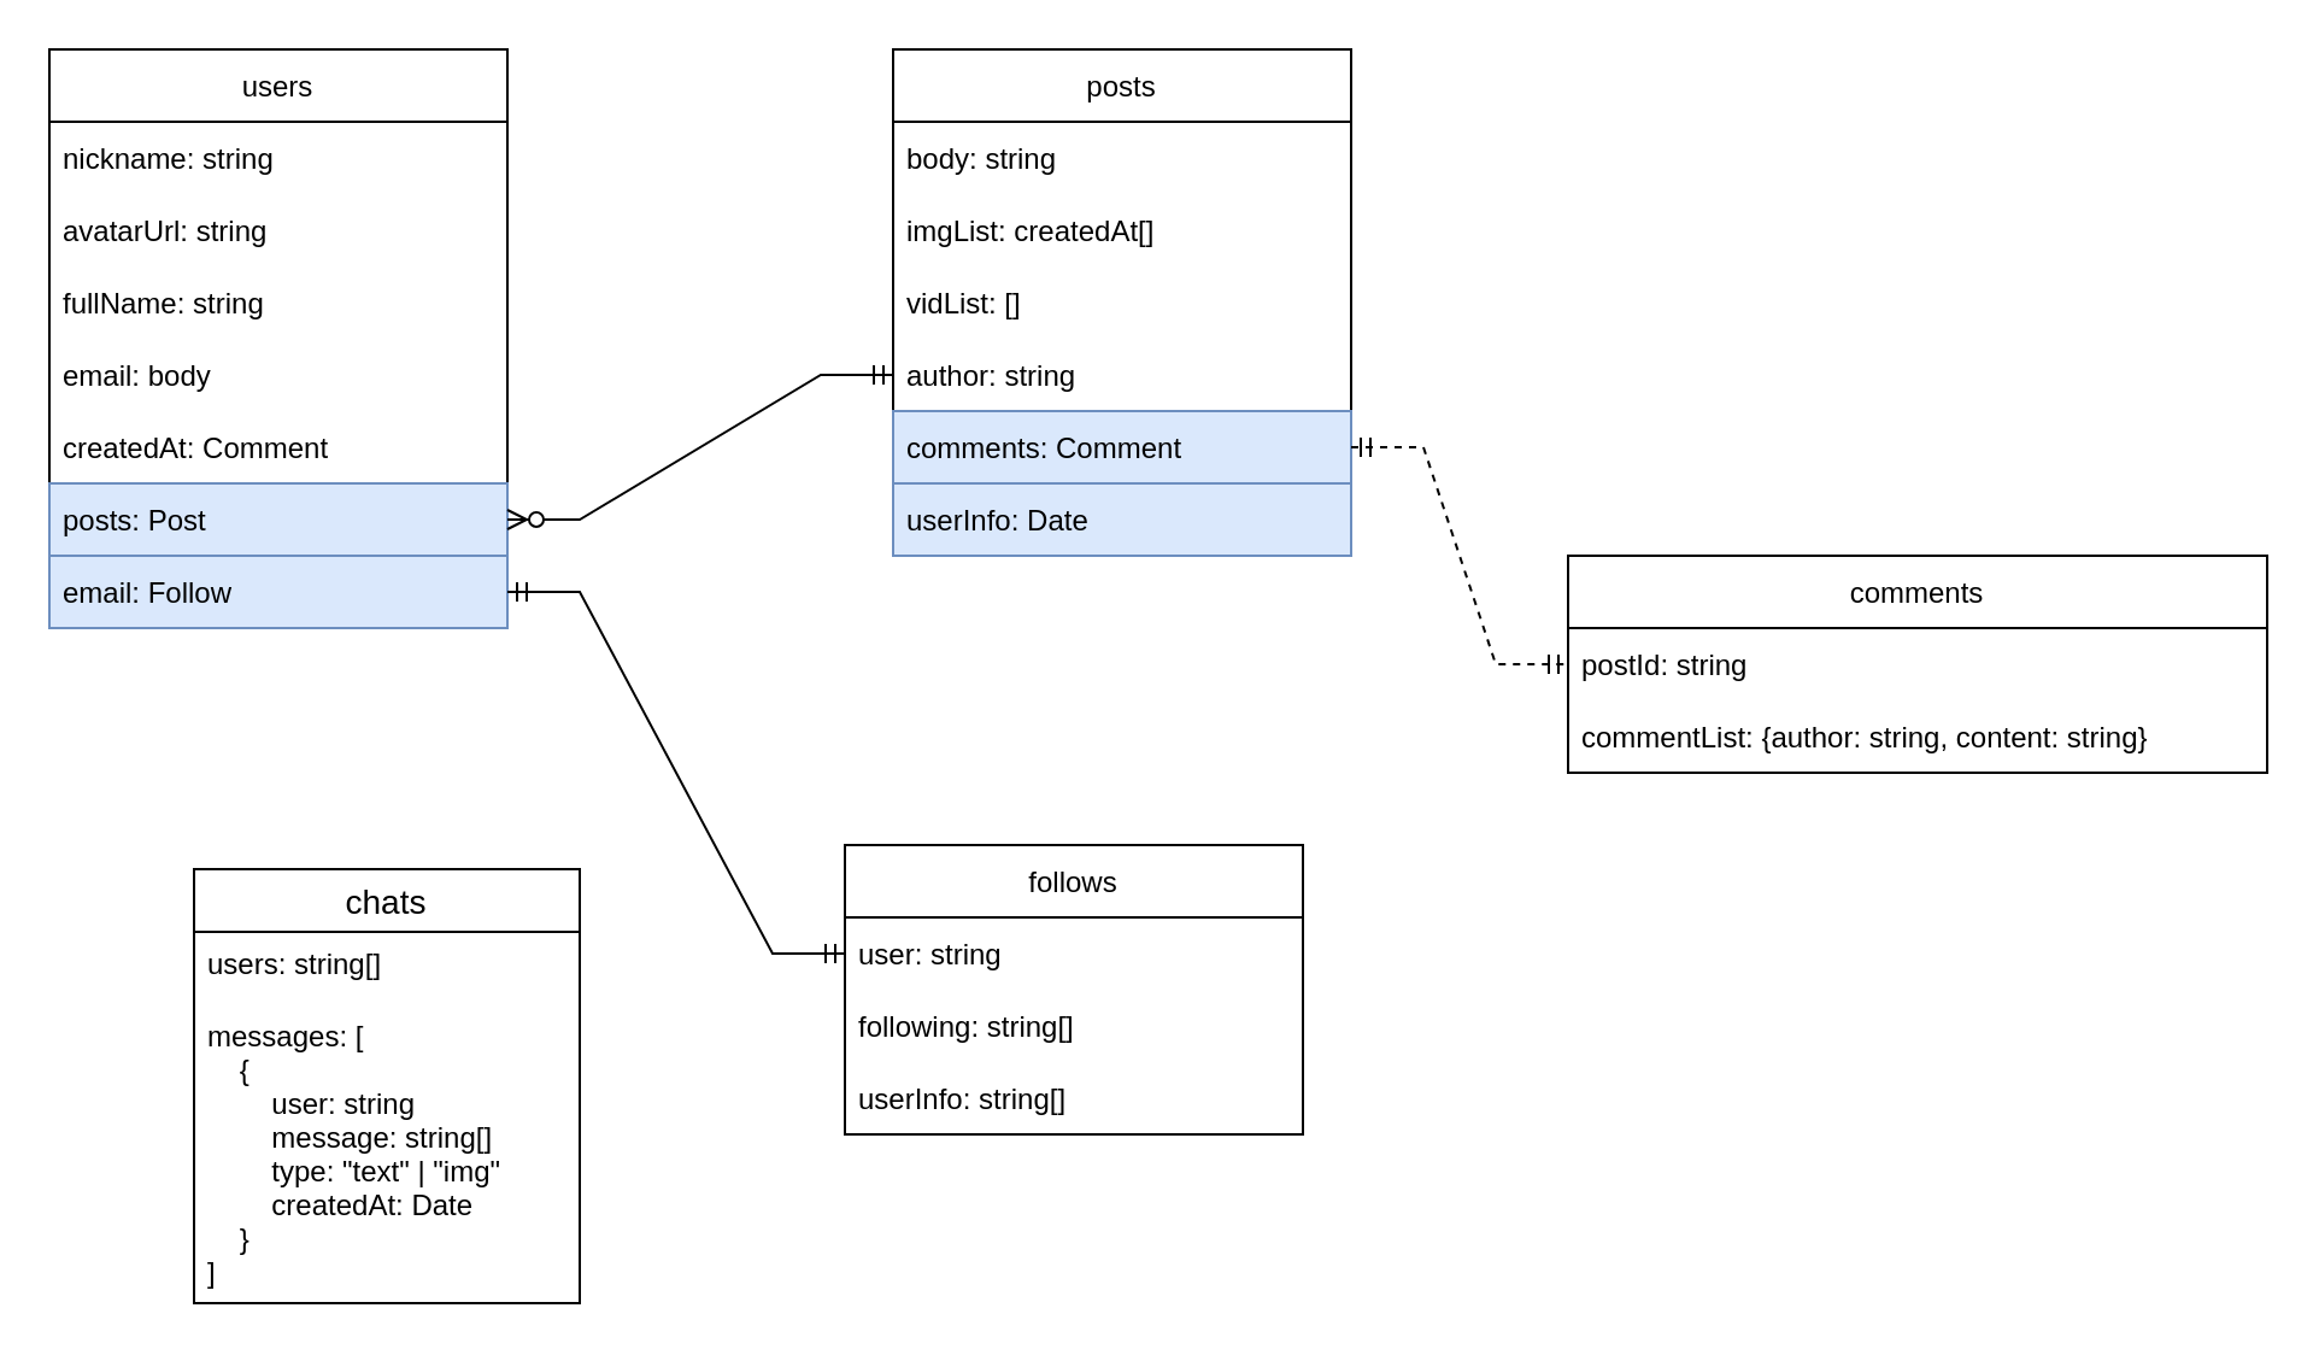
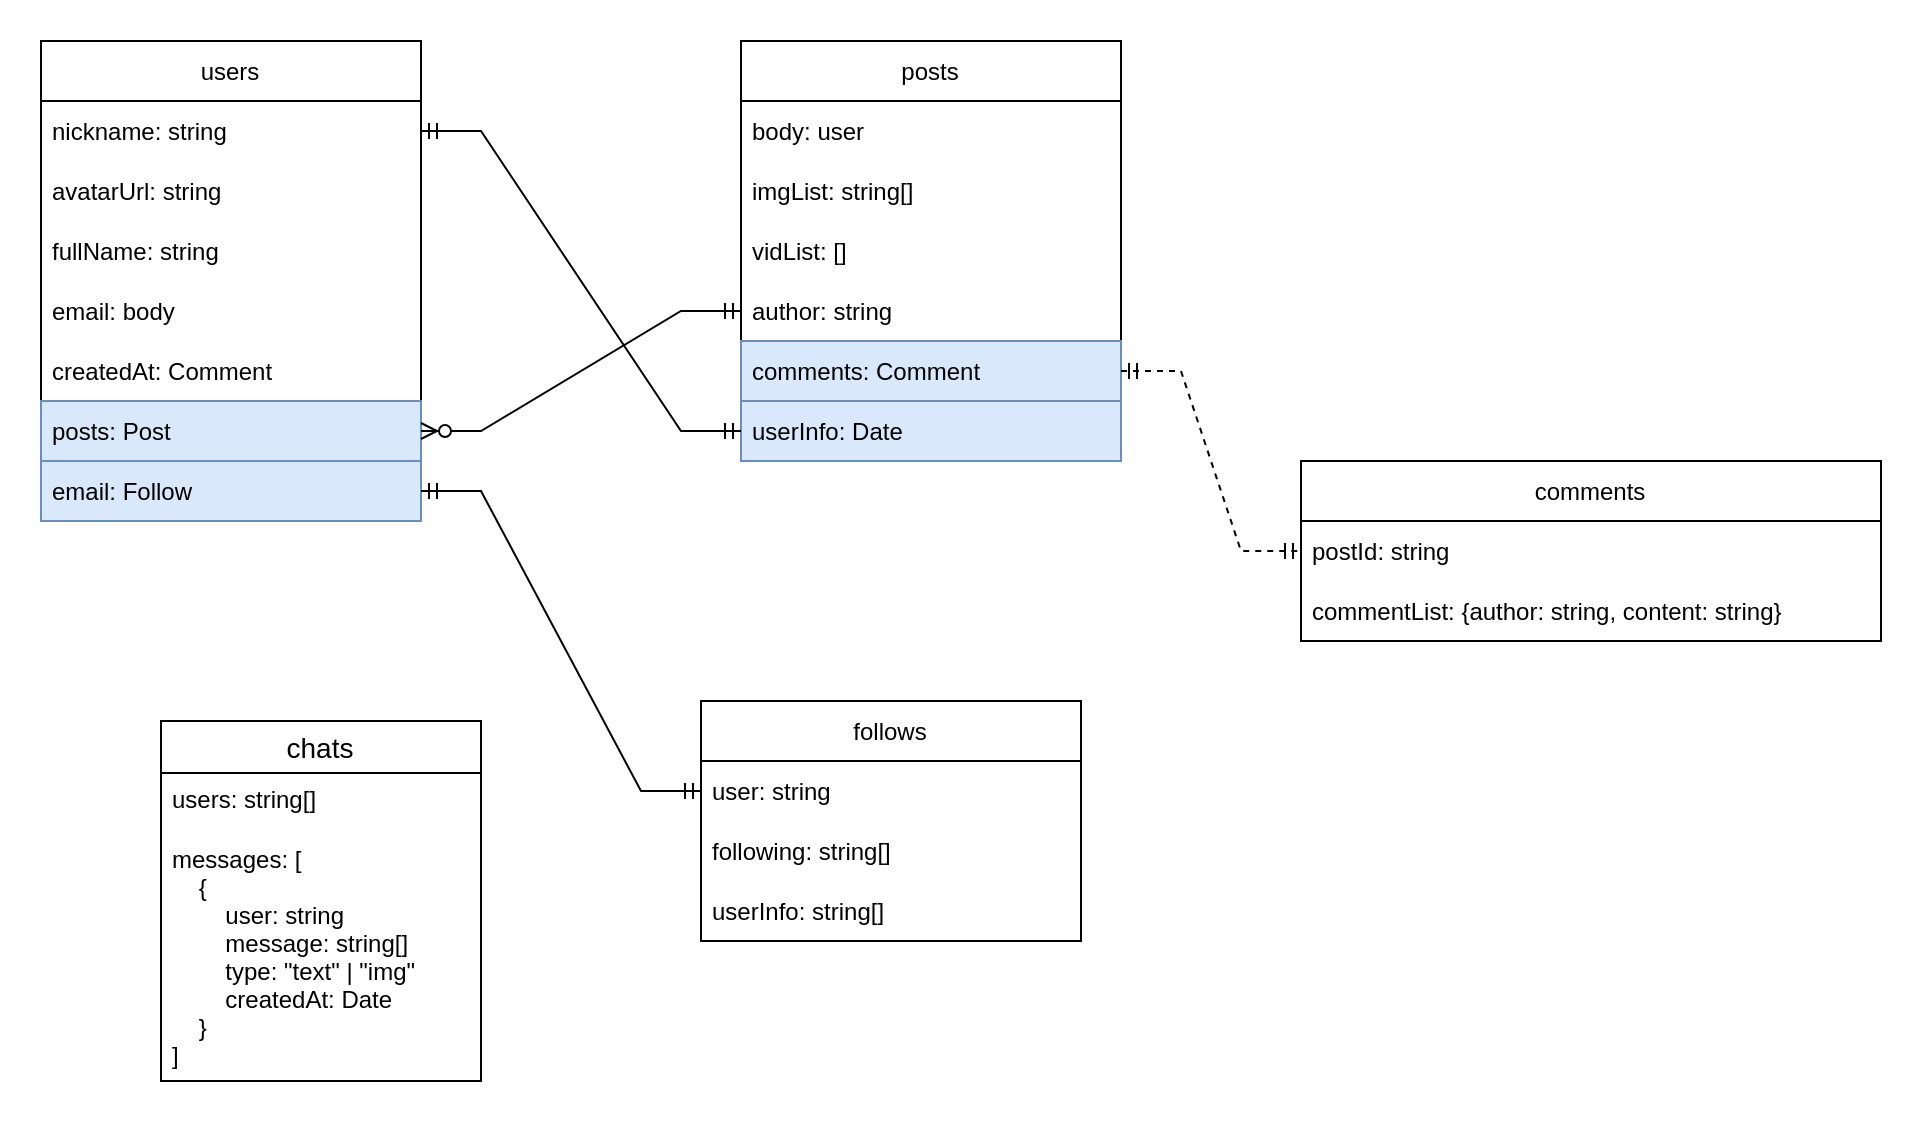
  <mxCell id="0" />
  <mxCell id="1" parent="0" />
  <mxCell id="2" value="users" style="swimlane;fontStyle=0;childLayout=stackLayout;horizontal=1;startSize=30;horizontalStack=0;resizeParent=1;resizeParentMax=0;resizeLast=0;collapsible=1;marginBottom=0;" vertex="1" parent="1"><mxGeometry x="20" y="20" width="190" height="240" as="geometry" /></mxCell>
  <mxCell id="3" value="nickname: string" style="text;strokeColor=none;fillColor=none;align=left;verticalAlign=middle;spacingLeft=4;spacingRight=4;overflow=hidden;points=[[0,0.5],[1,0.5]];portConstraint=eastwest;rotatable=0;" vertex="1" parent="2"><mxGeometry y="30" width="190" height="30" as="geometry" /></mxCell>
  <mxCell id="4" value="avatarUrl: string" style="text;strokeColor=none;fillColor=none;align=left;verticalAlign=middle;spacingLeft=4;spacingRight=4;overflow=hidden;points=[[0,0.5],[1,0.5]];portConstraint=eastwest;rotatable=0;" vertex="1" parent="2"><mxGeometry y="60" width="190" height="30" as="geometry" /></mxCell>
  <mxCell id="5" value="fullName: string" style="text;strokeColor=none;fillColor=none;align=left;verticalAlign=middle;spacingLeft=4;spacingRight=4;overflow=hidden;points=[[0,0.5],[1,0.5]];portConstraint=eastwest;rotatable=0;" vertex="1" parent="2"><mxGeometry y="90" width="190" height="30" as="geometry" /></mxCell>
  <mxCell id="6" value="email: body" style="text;strokeColor=none;fillColor=none;align=left;verticalAlign=middle;spacingLeft=4;spacingRight=4;overflow=hidden;points=[[0,0.5],[1,0.5]];portConstraint=eastwest;rotatable=0;" vertex="1" parent="2"><mxGeometry y="120" width="190" height="30" as="geometry" /></mxCell>
  <mxCell id="7" value="createdAt: Comment" style="text;strokeColor=none;fillColor=none;align=left;verticalAlign=middle;spacingLeft=4;spacingRight=4;overflow=hidden;points=[[0,0.5],[1,0.5]];portConstraint=eastwest;rotatable=0;" vertex="1" parent="2"><mxGeometry y="150" width="190" height="30" as="geometry" /></mxCell>
  <mxCell id="8" value="posts: Post" style="text;strokeColor=#6c8ebf;fillColor=#dae8fc;align=left;verticalAlign=middle;spacingLeft=4;spacingRight=4;overflow=hidden;points=[[0,0.5],[1,0.5]];portConstraint=eastwest;rotatable=0;" vertex="1" parent="2"><mxGeometry y="180" width="190" height="30" as="geometry" /></mxCell>
  <mxCell id="9" value="email: Follow" style="text;strokeColor=#6c8ebf;fillColor=#dae8fc;align=left;verticalAlign=middle;spacingLeft=4;spacingRight=4;overflow=hidden;points=[[0,0.5],[1,0.5]];portConstraint=eastwest;rotatable=0;" vertex="1" parent="2"><mxGeometry y="210" width="190" height="30" as="geometry" /></mxCell>
  <mxCell id="10" value="posts" style="swimlane;fontStyle=0;childLayout=stackLayout;horizontal=1;startSize=30;horizontalStack=0;resizeParent=1;resizeParentMax=0;resizeLast=0;collapsible=1;marginBottom=0;" vertex="1" parent="1"><mxGeometry x="370" y="20" width="190" height="210" as="geometry" /></mxCell>
- <mxCell id="11" value="body: string" style="text;strokeColor=none;fillColor=none;align=left;verticalAlign=middle;spacingLeft=4;spacingRight=4;overflow=hidden;points=[[0,0.5],[1,0.5]];portConstraint=eastwest;rotatable=0;" vertex="1" parent="10"><mxGeometry y="30" width="190" height="30" as="geometry" /></mxCell>
- <mxCell id="12" value="imgList: createdAt[]" style="text;strokeColor=none;fillColor=none;align=left;verticalAlign=middle;spacingLeft=4;spacingRight=4;overflow=hidden;points=[[0,0.5],[1,0.5]];portConstraint=eastwest;rotatable=0;" vertex="1" parent="10"><mxGeometry y="60" width="190" height="30" as="geometry" /></mxCell>
+ <mxCell id="11" value="body: user" style="text;strokeColor=none;fillColor=none;align=left;verticalAlign=middle;spacingLeft=4;spacingRight=4;overflow=hidden;points=[[0,0.5],[1,0.5]];portConstraint=eastwest;rotatable=0;" vertex="1" parent="10"><mxGeometry y="30" width="190" height="30" as="geometry" /></mxCell>
+ <mxCell id="12" value="imgList: string[]" style="text;strokeColor=none;fillColor=none;align=left;verticalAlign=middle;spacingLeft=4;spacingRight=4;overflow=hidden;points=[[0,0.5],[1,0.5]];portConstraint=eastwest;rotatable=0;" vertex="1" parent="10"><mxGeometry y="60" width="190" height="30" as="geometry" /></mxCell>
  <mxCell id="13" value="vidList: []" style="text;strokeColor=none;fillColor=none;align=left;verticalAlign=middle;spacingLeft=4;spacingRight=4;overflow=hidden;points=[[0,0.5],[1,0.5]];portConstraint=eastwest;rotatable=0;" vertex="1" parent="10"><mxGeometry y="90" width="190" height="30" as="geometry" /></mxCell>
  <mxCell id="14" value="author: string" style="text;strokeColor=none;fillColor=none;align=left;verticalAlign=middle;spacingLeft=4;spacingRight=4;overflow=hidden;points=[[0,0.5],[1,0.5]];portConstraint=eastwest;rotatable=0;" vertex="1" parent="10"><mxGeometry y="120" width="190" height="30" as="geometry" /></mxCell>
  <mxCell id="15" value="comments: Comment" style="text;strokeColor=#6c8ebf;fillColor=#dae8fc;align=left;verticalAlign=middle;spacingLeft=4;spacingRight=4;overflow=hidden;points=[[0,0.5],[1,0.5]];portConstraint=eastwest;rotatable=0;" vertex="1" parent="10"><mxGeometry y="150" width="190" height="30" as="geometry" /></mxCell>
  <mxCell id="16" value="userInfo: Date" style="text;strokeColor=#6c8ebf;fillColor=#dae8fc;align=left;verticalAlign=middle;spacingLeft=4;spacingRight=4;overflow=hidden;points=[[0,0.5],[1,0.5]];portConstraint=eastwest;rotatable=0;" vertex="1" parent="10"><mxGeometry y="180" width="190" height="30" as="geometry" /></mxCell>
  <mxCell id="17" value="" style="edgeStyle=entityRelationEdgeStyle;fontSize=12;html=1;endArrow=ERzeroToMany;startArrow=ERmandOne;rounded=0;" edge="1" parent="1" source="14" target="8"><mxGeometry width="100" height="100" relative="1" as="geometry"><mxPoint x="330" y="460" as="sourcePoint" /><mxPoint x="430" y="360" as="targetPoint" /></mxGeometry></mxCell>
  <mxCell id="18" value="follows" style="swimlane;fontStyle=0;childLayout=stackLayout;horizontal=1;startSize=30;horizontalStack=0;resizeParent=1;resizeParentMax=0;resizeLast=0;collapsible=1;marginBottom=0;" vertex="1" parent="1"><mxGeometry x="350" y="350" width="190" height="120" as="geometry" /></mxCell>
  <mxCell id="19" value="user: string" style="text;strokeColor=none;fillColor=none;align=left;verticalAlign=middle;spacingLeft=4;spacingRight=4;overflow=hidden;points=[[0,0.5],[1,0.5]];portConstraint=eastwest;rotatable=0;" vertex="1" parent="18"><mxGeometry y="30" width="190" height="30" as="geometry" /></mxCell>
  <mxCell id="20" value="following: string[]" style="text;strokeColor=none;fillColor=none;align=left;verticalAlign=middle;spacingLeft=4;spacingRight=4;overflow=hidden;points=[[0,0.5],[1,0.5]];portConstraint=eastwest;rotatable=0;" vertex="1" parent="18"><mxGeometry y="60" width="190" height="30" as="geometry" /></mxCell>
  <mxCell id="21" value="userInfo: string[]" style="text;strokeColor=none;fillColor=none;align=left;verticalAlign=middle;spacingLeft=4;spacingRight=4;overflow=hidden;points=[[0,0.5],[1,0.5]];portConstraint=eastwest;rotatable=0;" vertex="1" parent="18"><mxGeometry y="90" width="190" height="30" as="geometry" /></mxCell>
  <mxCell id="22" value="comments" style="swimlane;fontStyle=0;childLayout=stackLayout;horizontal=1;startSize=30;horizontalStack=0;resizeParent=1;resizeParentMax=0;resizeLast=0;collapsible=1;marginBottom=0;" vertex="1" parent="1"><mxGeometry x="650" y="230" width="290" height="90" as="geometry" /></mxCell>
  <mxCell id="23" value="postId: string" style="text;strokeColor=none;fillColor=none;align=left;verticalAlign=middle;spacingLeft=4;spacingRight=4;overflow=hidden;points=[[0,0.5],[1,0.5]];portConstraint=eastwest;rotatable=0;" vertex="1" parent="22"><mxGeometry y="30" width="290" height="30" as="geometry" /></mxCell>
  <mxCell id="24" value="commentList: {author: string, content: string}" style="text;strokeColor=none;fillColor=none;align=left;verticalAlign=middle;spacingLeft=4;spacingRight=4;overflow=hidden;points=[[0,0.5],[1,0.5]];portConstraint=eastwest;rotatable=0;" vertex="1" parent="22"><mxGeometry y="60" width="290" height="30" as="geometry" /></mxCell>
  <mxCell id="25" value="" style="edgeStyle=entityRelationEdgeStyle;fontSize=12;html=1;endArrow=ERmandOne;startArrow=ERmandOne;rounded=0;dashed=1;" edge="1" parent="1" source="15" target="23"><mxGeometry width="100" height="100" relative="1" as="geometry"><mxPoint x="660" y="330" as="sourcePoint" /><mxPoint x="760" y="230" as="targetPoint" /></mxGeometry></mxCell>
  <mxCell id="26" value="chats" style="swimlane;fontStyle=0;childLayout=stackLayout;horizontal=1;startSize=26;horizontalStack=0;resizeParent=1;resizeParentMax=0;resizeLast=0;collapsible=1;marginBottom=0;align=center;fontSize=14;" vertex="1" parent="1"><mxGeometry x="80" y="360" width="160" height="180" as="geometry" /></mxCell>
  <mxCell id="27" value="users: string[]" style="text;strokeColor=none;fillColor=none;spacingLeft=4;spacingRight=4;overflow=hidden;rotatable=0;points=[[0,0.5],[1,0.5]];portConstraint=eastwest;fontSize=12;" vertex="1" parent="26"><mxGeometry y="26" width="160" height="30" as="geometry" /></mxCell>
  <mxCell id="28" value="messages: [&#10;    {&#10;        user: string&#10;        message: string[]&#10;        type: &quot;text&quot; | &quot;img&quot;&#10;        createdAt: Date&#10;    }&#10;]" style="text;strokeColor=none;fillColor=none;spacingLeft=4;spacingRight=4;overflow=hidden;rotatable=0;points=[[0,0.5],[1,0.5]];portConstraint=eastwest;fontSize=12;" vertex="1" parent="26"><mxGeometry y="56" width="160" height="124" as="geometry" /></mxCell>
  <mxCell id="29" value="" style="edgeStyle=entityRelationEdgeStyle;fontSize=12;html=1;endArrow=ERmandOne;startArrow=ERmandOne;rounded=0;" edge="1" parent="1" source="9" target="19"><mxGeometry width="100" height="100" relative="1" as="geometry"><mxPoint x="570" y="195" as="sourcePoint" /><mxPoint x="660" y="285" as="targetPoint" /></mxGeometry></mxCell>
+ <mxCell id="30" value="" style="edgeStyle=entityRelationEdgeStyle;fontSize=12;html=1;endArrow=ERmandOne;startArrow=ERmandOne;rounded=0;" edge="1" parent="1" source="3" target="16"><mxGeometry width="100" height="100" relative="1" as="geometry"><mxPoint x="270" y="330" as="sourcePoint" /><mxPoint x="370" y="230" as="targetPoint" /></mxGeometry></mxCell>
